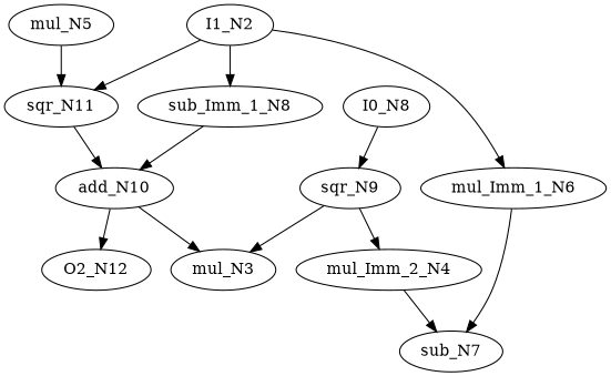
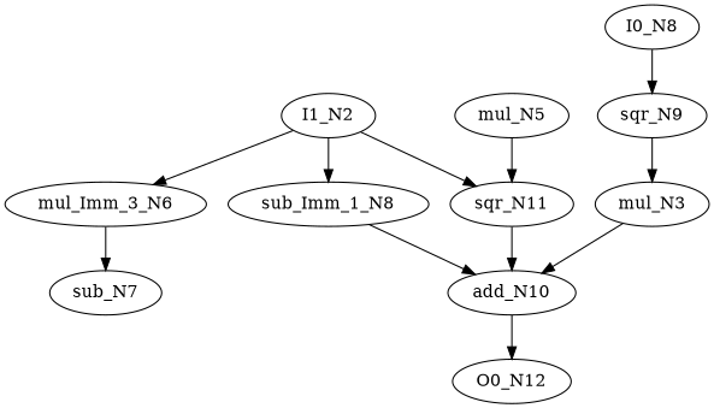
  digraph {
    node [color=black ntype=operation]
-   n1 [label=O2_N12 ntype=outvar]
+   n1 [label=O0_N12 ntype=outvar]
    n2 [label=add_N10]
    n3 [label=sqr_N11]
    n4 [label=sub_Imm_1_N8]
    n5 [label=mul_N5]
    n6 [label=sqr_N9]
    n7 [label=mul_N3]
-   n8 [label=mul_Imm_2_N4]
    n9 [label=sub_N7]
    n10 [label=I0_N8 ntype=invar]
    n11 [label=I1_N2 ntype=invar]
-   n12 [label=mul_Imm_1_N6]
+   n12 [label=mul_Imm_3_N6]
    n2 -> n1
    n3 -> n2
    n4 -> n2
    n5 -> n3
    n6 -> n7
-   n6 -> n8
-   n2 -> n7
-   n8 -> n9
+   n7 -> n2
    n10 -> n6
    n11 -> n3
    n11 -> n4
    n11 -> n12
    n12 -> n9
  }
